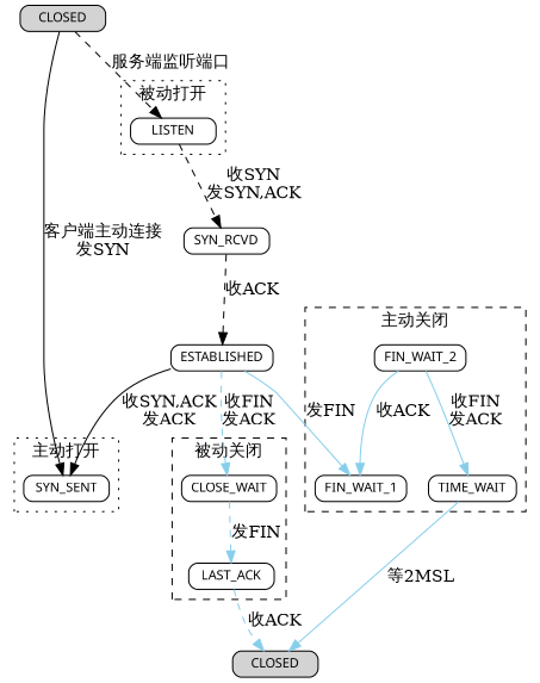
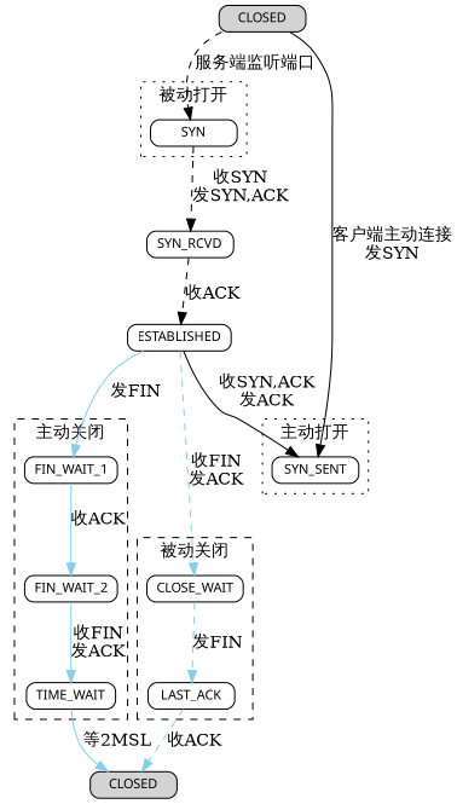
  digraph {
    node [fontname="Micrsoft YaHei" fontsize=11 shape=Mrecord]
    edge [color=skyblue]
-   n1 [height=0.3 label=LISTEN width=1]
+   n1 [height=0.3 label=SYN width=1]
    n2 [height=0.3 label=SYN_SENT width=1]
    n3 [height=0.3 label=CLOSE_WAIT width=1]
    n4 [height=0.3 label=LAST_ACK width=1]
    n5 [height=0.3 label=FIN_WAIT_1 width=1]
    n6 [height=0.3 label=FIN_WAIT_2 width=1]
    n7 [height=0.3 label=TIME_WAIT width=1]
    n8 [height=0.3 label=SYN_RCVD width=1]
    n9 [height=0.3 label=CLOSED style=filled width=1]
    n10 [height=0.3 label=CLOSED style=filled width=1]
    n11 [height=0.3 label=ESTABLISHED width=1]
    subgraph cluster_1 {
      label="被动打开"
      style=dotted
      n1
    }
    subgraph cluster_2 {
      label="主动打开"
      style=dotted
      n2
    }
    subgraph cluster_3 {
      label="被动关闭"
      style=dashed
      n3
      n4
    }
    subgraph cluster_4 {
      label="主动关闭"
      style=dashed
      n5
      n6
      n7
    }
    n1 -> n8 [label="收SYN\n发SYN,ACK" style=dashed color=""]
    n3 -> n4 [label="发FIN" style=dashed]
    n4 -> n9 [label="收ACK" style=dashed]
-   n6 -> n5 [label="收ACK"]
+   n5 -> n6 [label="收ACK"]
    n6 -> n7 [label="收FIN\n发ACK"]
    n7 -> n9 [label="等2MSL"]
    n8 -> n11 [label="收ACK" style=dashed color=""]
    n10 -> n1 [label="服务端监听端口" style=dashed color=""]
    n10 -> n2 [label="客户端主动连接\n发SYN" color=""]
    n11 -> n2 [label="收SYN,ACK\n发ACK" color=""]
    n11 -> n3 [label="收FIN\n发ACK" style=dashed]
    n11 -> n5 [label="发FIN"]
  }
